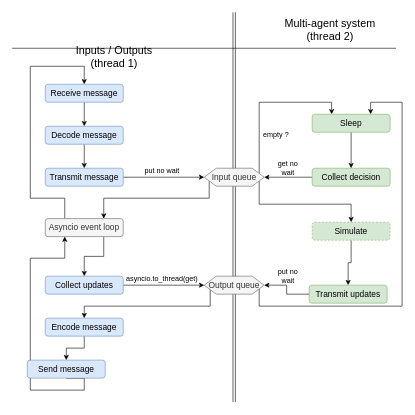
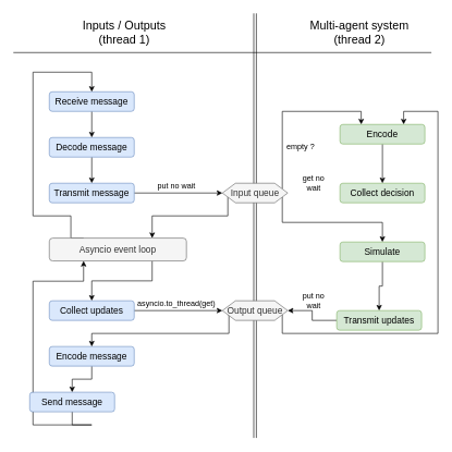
  <mxCell id="0" />
  <mxCell id="1" parent="0" />
  <mxCell id="2" value="" style="endArrow=none;html=1;rounded=0;fontSize=12;shape=link;" edge="1" parent="1"><mxGeometry width="50" height="50" relative="1" as="geometry"><mxPoint x="390" y="670" as="sourcePoint" /><mxPoint x="390" as="targetPoint" y="20" /></mxGeometry></mxCell>
- <mxCell id="3" value="Inputs / Outputs&lt;br&gt;(thread 1)" style="text;html=1;strokeColor=none;fillColor=none;align=center;verticalAlign=middle;whiteSpace=wrap;rounded=0;fontSize=18;" vertex="1" parent="1"><mxGeometry x="110" y="75" width="160" height="40" as="geometry" /></mxCell>
+ <mxCell id="3" value="Inputs / Outputs&lt;br&gt;(thread 1)" style="text;html=1;strokeColor=none;fillColor=none;align=center;verticalAlign=middle;whiteSpace=wrap;rounded=0;fontSize=18;" vertex="1" parent="1"><mxGeometry x="110" y="30" width="160" height="40" as="geometry" /></mxCell>
  <mxCell id="4" value="Multi-agent system&lt;br&gt;(thread 2)" style="text;html=1;strokeColor=none;fillColor=none;align=center;verticalAlign=middle;whiteSpace=wrap;rounded=0;fontSize=18;" vertex="1" parent="1"><mxGeometry x="470" y="30" width="160" height="40" as="geometry" /></mxCell>
  <mxCell id="5" value="" style="endArrow=none;html=1;rounded=0;fontSize=18;" edge="1" parent="1"><mxGeometry width="50" height="50" relative="1" as="geometry"><mxPoint y="80" as="sourcePoint" x="20" /><mxPoint x="660" y="80" as="targetPoint" /></mxGeometry></mxCell>
  <mxCell id="6" style="edgeStyle=orthogonalEdgeStyle;rounded=0;orthogonalLoop=1;jettySize=auto;html=1;entryX=0.5;entryY=0;entryDx=0;entryDy=0;fontSize=14;" edge="1" parent="1" source="7" target="9"><mxGeometry relative="1" as="geometry" /></mxCell>
  <mxCell id="7" value="Receive message" style="rounded=1;whiteSpace=wrap;html=1;fontSize=14;fillColor=#dae8fc;strokeColor=#6c8ebf;" vertex="1" parent="1"><mxGeometry x="75" y="140" width="130" height="30" as="geometry" /></mxCell>
  <mxCell id="8" style="edgeStyle=orthogonalEdgeStyle;rounded=0;orthogonalLoop=1;jettySize=auto;html=1;entryX=0.5;entryY=0;entryDx=0;entryDy=0;fontSize=14;" edge="1" parent="1" source="9" target="11"><mxGeometry relative="1" as="geometry" /></mxCell>
  <mxCell id="9" value="Decode message" style="rounded=1;whiteSpace=wrap;html=1;fontSize=14;fillColor=#dae8fc;strokeColor=#6c8ebf;" vertex="1" parent="1"><mxGeometry x="75" y="210" width="130" height="30" as="geometry" /></mxCell>
  <mxCell id="10" style="edgeStyle=orthogonalEdgeStyle;rounded=0;orthogonalLoop=1;jettySize=auto;html=1;exitX=1;exitY=0.5;exitDx=0;exitDy=0;entryX=0;entryY=0.5;entryDx=0;entryDy=0;fontSize=14;" edge="1" parent="1" source="11" target="15"><mxGeometry relative="1" as="geometry" /></mxCell>
  <mxCell id="11" value="Transmit message" style="rounded=1;whiteSpace=wrap;html=1;fontSize=14;fillColor=#dae8fc;strokeColor=#6c8ebf;" vertex="1" parent="1"><mxGeometry x="75" y="280" width="130" height="30" as="geometry" /></mxCell>
  <mxCell id="12" style="edgeStyle=elbowEdgeStyle;rounded=0;orthogonalLoop=1;jettySize=auto;html=1;exitX=0;exitY=0.75;exitDx=0;exitDy=0;entryX=0.75;entryY=0;entryDx=0;entryDy=0;fontSize=14;elbow=vertical;" edge="1" parent="1" source="15" target="18"><mxGeometry relative="1" as="geometry"><Array as="points"><mxPoint x="240" y="330" /></Array></mxGeometry></mxCell>
  <mxCell id="13" style="edgeStyle=orthogonalEdgeStyle;rounded=0;orthogonalLoop=1;jettySize=auto;html=1;exitX=1;exitY=0.75;exitDx=0;exitDy=0;entryX=0.5;entryY=0;entryDx=0;entryDy=0;fontSize=12;" edge="1" parent="1" source="15" target="32"><mxGeometry relative="1" as="geometry"><Array as="points"><mxPoint x="432" y="340" /><mxPoint x="585" y="340" /></Array></mxGeometry></mxCell>
  <mxCell id="14" style="edgeStyle=orthogonalEdgeStyle;rounded=0;orthogonalLoop=1;jettySize=auto;html=1;exitX=1;exitY=0.25;exitDx=0;exitDy=0;entryX=0.25;entryY=0;entryDx=0;entryDy=0;" edge="1" parent="1" source="15" target="37"><mxGeometry relative="1" as="geometry"><Array as="points"><mxPoint x="432" y="170" /><mxPoint x="553" y="170" /></Array></mxGeometry></mxCell>
  <mxCell id="15" value="Input queue" style="shape=hexagon;perimeter=hexagonPerimeter2;whiteSpace=wrap;html=1;fixedSize=1;fontSize=14;fillColor=#f5f5f5;fontColor=#333333;strokeColor=#666666;" vertex="1" parent="1"><mxGeometry x="340" y="280" width="100" height="30" as="geometry" /></mxCell>
  <mxCell id="16" style="edgeStyle=orthogonalEdgeStyle;rounded=0;orthogonalLoop=1;jettySize=auto;html=1;exitX=0.25;exitY=0;exitDx=0;exitDy=0;entryX=0.5;entryY=0;entryDx=0;entryDy=0;fontSize=14;" edge="1" parent="1" source="18" target="7"><mxGeometry relative="1" as="geometry"><Array as="points"><mxPoint x="108" y="330" /><mxPoint x="50" y="330" /><mxPoint x="50" y="110" /><mxPoint x="140" y="110" /></Array></mxGeometry></mxCell>
  <mxCell id="17" style="edgeStyle=orthogonalEdgeStyle;rounded=0;orthogonalLoop=1;jettySize=auto;html=1;exitX=0.75;exitY=1;exitDx=0;exitDy=0;entryX=0.5;entryY=0;entryDx=0;entryDy=0;fontSize=12;" edge="1" parent="1" source="18" target="20"><mxGeometry relative="1" as="geometry" /></mxCell>
- <mxCell id="18" value="Asyncio event loop" style="rounded=1;whiteSpace=wrap;html=1;fontSize=14;fillColor=#f5f5f5;fontColor=#333333;strokeColor=#666666;" vertex="1" parent="1"><mxGeometry x="75" y="364" width="130" height="30" as="geometry" /></mxCell>
+ <mxCell id="18" value="Asyncio event loop" style="rounded=1;whiteSpace=wrap;html=1;fontSize=14;fillColor=#f5f5f5;fontColor=#333333;strokeColor=#666666;" vertex="1" parent="1"><mxGeometry x="75" y="364" width="210" height="35" as="geometry" /></mxCell>
  <mxCell id="19" style="edgeStyle=orthogonalEdgeStyle;rounded=0;orthogonalLoop=1;jettySize=auto;html=1;exitX=1;exitY=0.5;exitDx=0;exitDy=0;entryX=0;entryY=0.5;entryDx=0;entryDy=0;fontSize=12;" edge="1" parent="1" source="20" target="27"><mxGeometry relative="1" as="geometry" /></mxCell>
  <mxCell id="20" value="Collect updates" style="rounded=1;whiteSpace=wrap;html=1;fontSize=14;fillColor=#dae8fc;strokeColor=#6c8ebf;" vertex="1" parent="1"><mxGeometry x="75" y="460" width="130" height="30" as="geometry" /></mxCell>
  <mxCell id="21" style="edgeStyle=orthogonalEdgeStyle;rounded=0;orthogonalLoop=1;jettySize=auto;html=1;exitX=0.5;exitY=1;exitDx=0;exitDy=0;entryX=0.5;entryY=0;entryDx=0;entryDy=0;fontSize=12;" edge="1" parent="1" source="22" target="24"><mxGeometry relative="1" as="geometry" /></mxCell>
  <mxCell id="22" value="Encode message" style="rounded=1;whiteSpace=wrap;html=1;fontSize=14;fillColor=#dae8fc;strokeColor=#6c8ebf;" vertex="1" parent="1"><mxGeometry x="75" y="530" width="130" height="30" as="geometry" /></mxCell>
  <mxCell id="23" style="edgeStyle=orthogonalEdgeStyle;rounded=0;orthogonalLoop=1;jettySize=auto;html=1;exitX=0.5;exitY=1;exitDx=0;exitDy=0;entryX=0.25;entryY=1;entryDx=0;entryDy=0;fontSize=12;" edge="1" parent="1" source="24" target="18"><mxGeometry relative="1" as="geometry"><Array as="points"><mxPoint x="140" y="650" /><mxPoint x="50" y="650" /><mxPoint x="50" y="430" /><mxPoint x="108" y="430" /></Array></mxGeometry></mxCell>
  <mxCell id="24" value="Send message" style="rounded=1;whiteSpace=wrap;html=1;fontSize=14;fillColor=#dae8fc;strokeColor=#6c8ebf;" vertex="1" parent="1"><mxGeometry x="45" y="600" width="130" height="30" as="geometry" /></mxCell>
  <mxCell id="25" style="edgeStyle=orthogonalEdgeStyle;rounded=0;orthogonalLoop=1;jettySize=auto;html=1;exitX=0;exitY=0.75;exitDx=0;exitDy=0;entryX=0.5;entryY=0;entryDx=0;entryDy=0;fontSize=12;" edge="1" parent="1" source="27" target="22"><mxGeometry relative="1" as="geometry"><Array as="points"><mxPoint x="350" y="481" /><mxPoint x="350" y="510" /><mxPoint x="140" y="510" /></Array></mxGeometry></mxCell>
  <mxCell id="26" style="edgeStyle=orthogonalEdgeStyle;rounded=0;orthogonalLoop=1;jettySize=auto;html=1;exitX=1;exitY=0.75;exitDx=0;exitDy=0;entryX=0.75;entryY=0;entryDx=0;entryDy=0;fontSize=12;" edge="1" parent="1" source="27" target="37"><mxGeometry relative="1" as="geometry"><Array as="points"><mxPoint x="432" y="510" /><mxPoint x="670" y="510" /><mxPoint x="670" y="170" /><mxPoint x="618" y="170" /></Array></mxGeometry></mxCell>
  <mxCell id="27" value="Output queue" style="shape=hexagon;perimeter=hexagonPerimeter2;whiteSpace=wrap;html=1;fixedSize=1;fontSize=14;fillColor=#f5f5f5;fontColor=#333333;strokeColor=#666666;" vertex="1" parent="1"><mxGeometry x="340" y="460" width="100" height="30" as="geometry" /></mxCell>
- <mxCell id="28" style="edgeStyle=orthogonalEdgeStyle;rounded=0;orthogonalLoop=1;jettySize=auto;html=1;exitX=0;exitY=0.5;exitDx=0;exitDy=0;entryX=1;entryY=0.5;entryDx=0;entryDy=0;fontSize=12;" edge="1" parent="1" source="29" target="15"><mxGeometry relative="1" as="geometry" /></mxCell>
  <mxCell id="29" value="Collect decision" style="rounded=1;whiteSpace=wrap;html=1;fontSize=14;fillColor=#d5e8d4;strokeColor=#82b366;" vertex="1" parent="1"><mxGeometry x="520" y="280" width="130" height="30" as="geometry" /></mxCell>
  <mxCell id="30" value="&lt;font style=&quot;font-size: 12px;&quot;&gt;get no wait&lt;/font&gt;" style="text;html=1;strokeColor=none;fillColor=none;align=center;verticalAlign=middle;whiteSpace=wrap;rounded=0;fontSize=12;" vertex="1" parent="1"><mxGeometry x="460" y="260" width="40" height="40" as="geometry" /></mxCell>
  <mxCell id="31" style="edgeStyle=orthogonalEdgeStyle;rounded=0;orthogonalLoop=1;jettySize=auto;html=1;exitX=0.5;exitY=1;exitDx=0;exitDy=0;entryX=0.5;entryY=0;entryDx=0;entryDy=0;fontSize=12;" edge="1" parent="1" source="32" target="34"><mxGeometry relative="1" as="geometry" /></mxCell>
- <mxCell id="32" value="Simulate" style="rounded=1;whiteSpace=wrap;html=1;fontSize=14;fillColor=#d5e8d4;strokeColor=#82b366;dashed=1;" vertex="1" parent="1"><mxGeometry x="520" y="370" width="130" height="30" as="geometry" /></mxCell>
+ <mxCell id="32" value="Simulate" style="rounded=1;whiteSpace=wrap;html=1;fontSize=14;fillColor=#d5e8d4;strokeColor=#82b366;" vertex="1" parent="1"><mxGeometry x="520" y="370" width="130" height="30" as="geometry" /></mxCell>
  <mxCell id="33" style="edgeStyle=orthogonalEdgeStyle;rounded=0;orthogonalLoop=1;jettySize=auto;html=1;exitX=0;exitY=0.5;exitDx=0;exitDy=0;entryX=1;entryY=0.5;entryDx=0;entryDy=0;fontSize=12;" edge="1" parent="1" source="34" target="27"><mxGeometry relative="1" as="geometry" /></mxCell>
  <mxCell id="34" value="Transmit updates" style="rounded=1;whiteSpace=wrap;html=1;fontSize=14;fillColor=#d5e8d4;strokeColor=#82b366;" vertex="1" parent="1"><mxGeometry x="515" y="475" width="130" height="30" as="geometry" /></mxCell>
  <mxCell id="35" value="&lt;font style=&quot;font-size: 12px;&quot;&gt;put no wait&lt;/font&gt;" style="text;html=1;strokeColor=none;fillColor=none;align=center;verticalAlign=middle;whiteSpace=wrap;rounded=0;fontSize=12;" vertex="1" parent="1"><mxGeometry x="460" y="440" width="40" height="40" as="geometry" /></mxCell>
  <mxCell id="36" style="edgeStyle=orthogonalEdgeStyle;rounded=0;orthogonalLoop=1;jettySize=auto;html=1;exitX=0.5;exitY=1;exitDx=0;exitDy=0;entryX=0.5;entryY=0;entryDx=0;entryDy=0;" edge="1" parent="1" source="37" target="29"><mxGeometry relative="1" as="geometry" /></mxCell>
- <mxCell id="37" value="Sleep" style="rounded=1;whiteSpace=wrap;html=1;fontSize=14;fillColor=#d5e8d4;strokeColor=#82b366;" vertex="1" parent="1"><mxGeometry x="520" y="190" width="130" height="30" as="geometry" /></mxCell>
+ <mxCell id="37" value="Encode" style="rounded=1;whiteSpace=wrap;html=1;fontSize=14;fillColor=#d5e8d4;strokeColor=#82b366;" vertex="1" parent="1"><mxGeometry x="520" y="190" width="130" height="30" as="geometry" /></mxCell>
  <mxCell id="38" value="&lt;font style=&quot;font-size: 12px;&quot;&gt;empty ?&lt;/font&gt;" style="text;html=1;strokeColor=none;fillColor=none;align=center;verticalAlign=middle;whiteSpace=wrap;rounded=0;fontSize=12;" vertex="1" parent="1"><mxGeometry x="430" y="215" width="60" height="20" as="geometry" /></mxCell>
  <mxCell id="39" value="&lt;font style=&quot;font-size: 12px;&quot;&gt;put no wait&lt;/font&gt;" style="text;html=1;strokeColor=none;fillColor=none;align=center;verticalAlign=middle;whiteSpace=wrap;rounded=0;fontSize=12;" vertex="1" parent="1"><mxGeometry x="220" y="274" width="100" height="20" as="geometry" /></mxCell>
  <mxCell id="40" value="&lt;font style=&quot;font-size: 12px;&quot;&gt;asyncio.to_thread(get)&lt;/font&gt;" style="text;html=1;strokeColor=none;fillColor=none;align=center;verticalAlign=middle;whiteSpace=wrap;rounded=0;fontSize=12;" vertex="1" parent="1"><mxGeometry x="200" y="455" width="140" height="20" as="geometry" /></mxCell>
